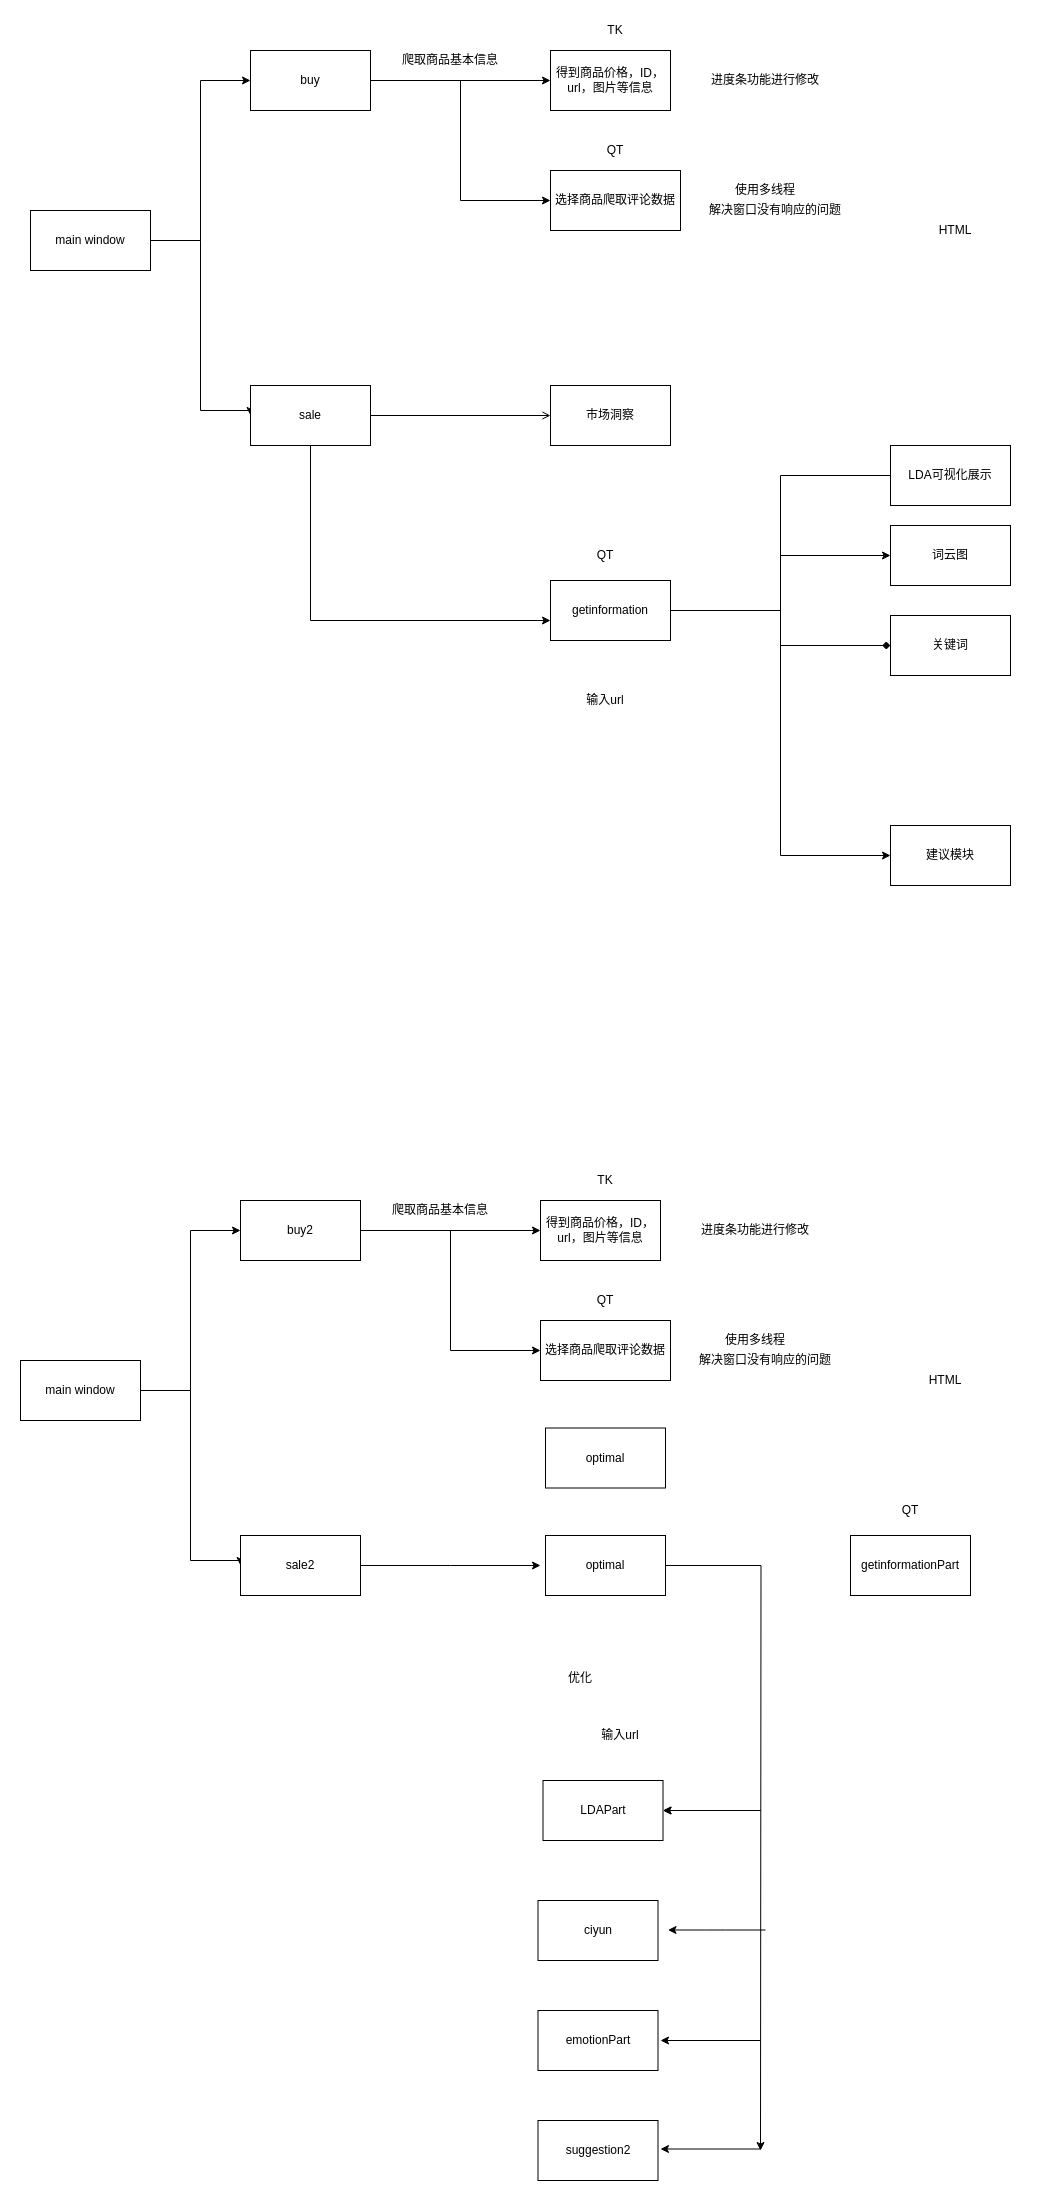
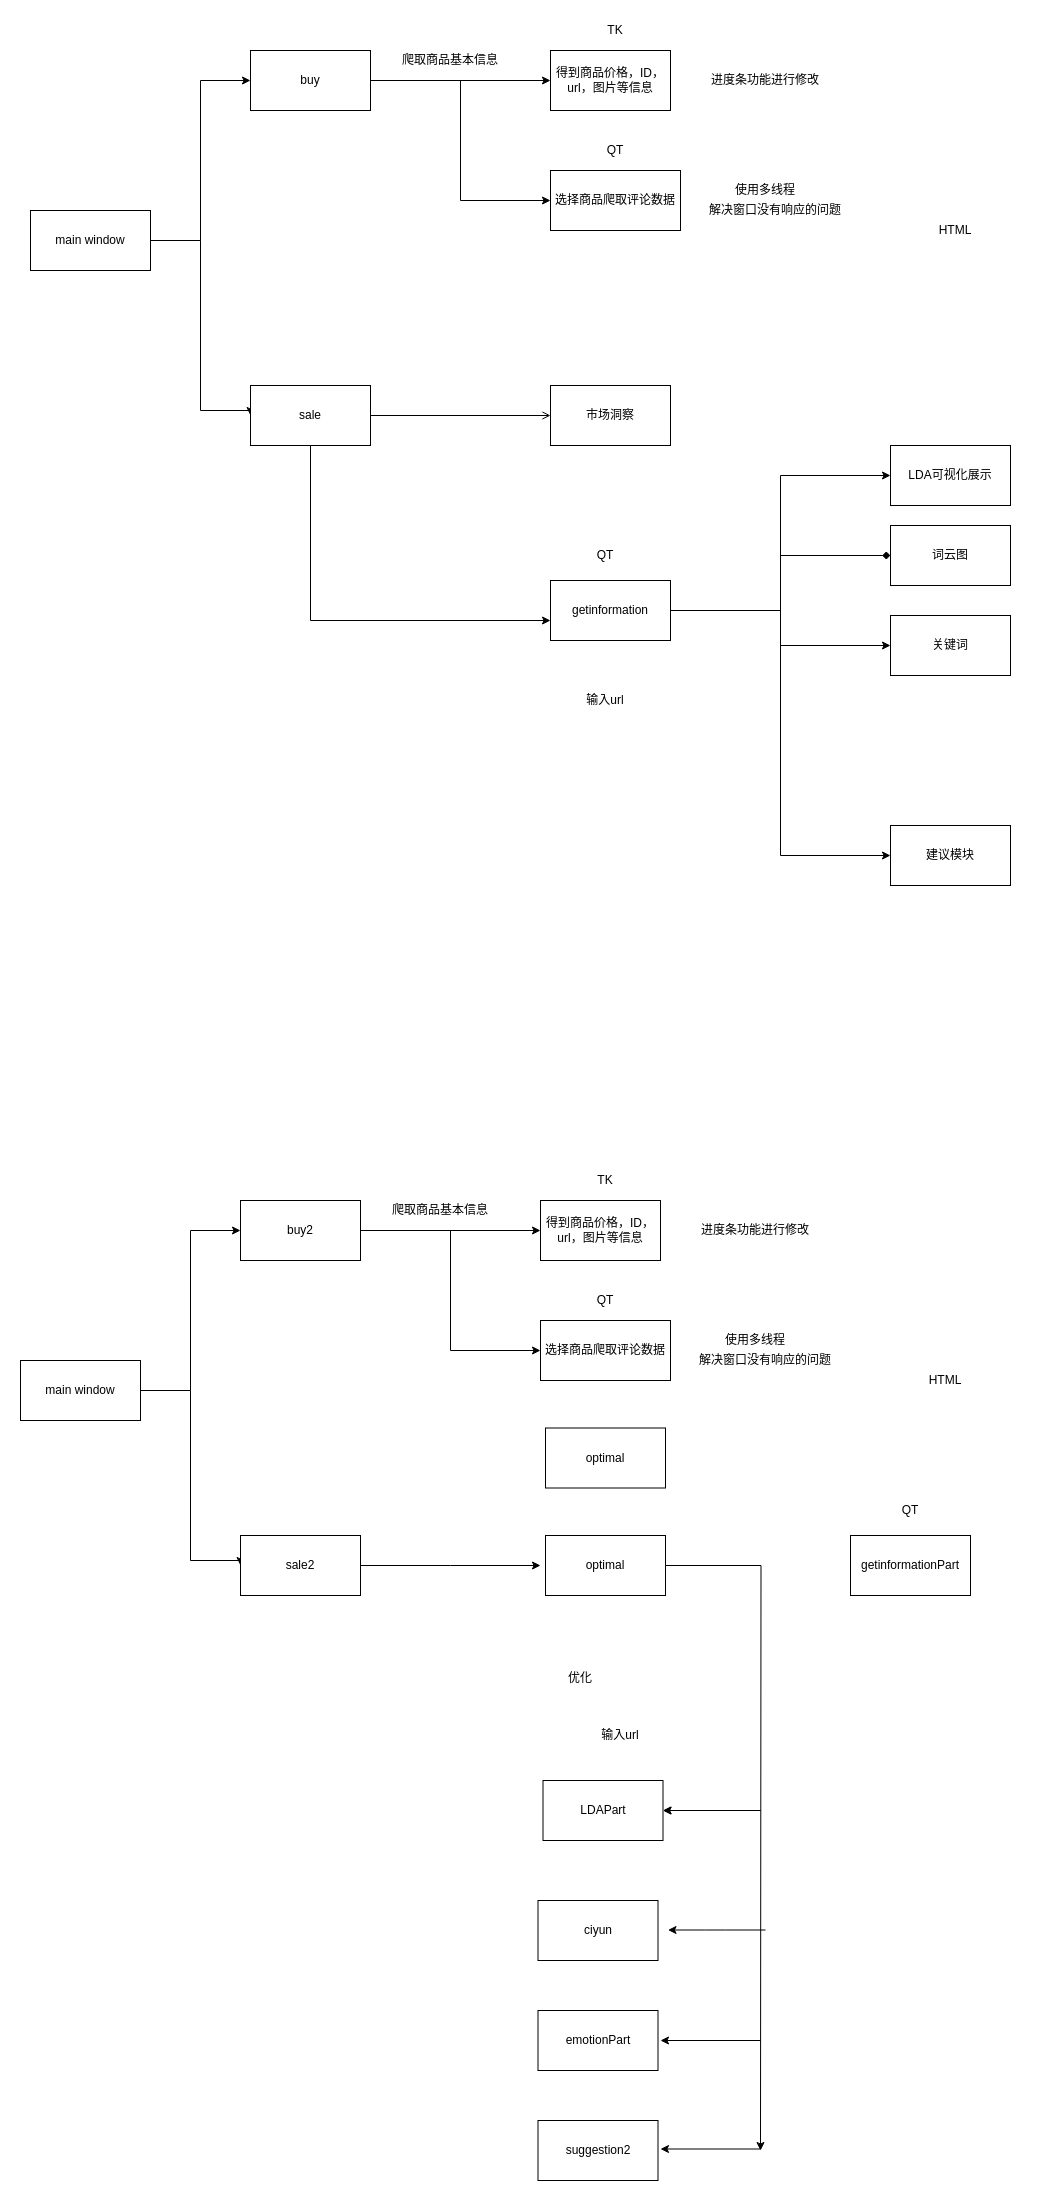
  <mxCell id="0" />
  <mxCell id="1" parent="0" />
  <mxCell id="2" style="edgeStyle=orthogonalEdgeStyle;rounded=0;orthogonalLoop=1;jettySize=auto;html=1;entryX=0;entryY=0.5;entryDx=0;entryDy=0;" parent="1" source="4" target="7" edge="1"><mxGeometry relative="1" as="geometry" /></mxCell>
  <mxCell id="3" style="edgeStyle=orthogonalEdgeStyle;rounded=0;orthogonalLoop=1;jettySize=auto;html=1;entryX=0;entryY=0.5;entryDx=0;entryDy=0;" parent="1" source="4" target="12" edge="1"><mxGeometry relative="1" as="geometry"><Array as="points"><mxPoint x="200" y="240" /><mxPoint x="200" y="410" /><mxPoint x="250" y="410" /></Array></mxGeometry></mxCell>
  <mxCell id="4" value="main window" style="rounded=0;whiteSpace=wrap;html=1;" parent="1" vertex="1"><mxGeometry x="30" y="210" width="120" height="60" as="geometry" /></mxCell>
  <mxCell id="5" style="edgeStyle=orthogonalEdgeStyle;rounded=0;orthogonalLoop=1;jettySize=auto;html=1;entryX=0;entryY=0.5;entryDx=0;entryDy=0;" parent="1" source="7" target="8" edge="1"><mxGeometry relative="1" as="geometry" /></mxCell>
  <mxCell id="6" style="edgeStyle=orthogonalEdgeStyle;rounded=0;orthogonalLoop=1;jettySize=auto;html=1;entryX=0;entryY=0.5;entryDx=0;entryDy=0;" parent="1" source="7" target="23" edge="1"><mxGeometry relative="1" as="geometry" /></mxCell>
  <mxCell id="7" value="buy" style="rounded=0;whiteSpace=wrap;html=1;" parent="1" vertex="1"><mxGeometry x="250" y="50" width="120" height="60" as="geometry" /></mxCell>
  <mxCell id="8" value="得到商品价格，ID，url，图片等信息" style="rounded=0;whiteSpace=wrap;html=1;" parent="1" vertex="1"><mxGeometry x="550" y="50" width="120" height="60" as="geometry" /></mxCell>
  <mxCell id="9" value="爬取商品基本信息" style="text;html=1;strokeColor=none;fillColor=none;align=center;verticalAlign=middle;whiteSpace=wrap;rounded=0;" parent="1" vertex="1"><mxGeometry x="400" y="50" width="100" height="20" as="geometry" /></mxCell>
  <mxCell id="10" value="" style="edgeStyle=orthogonalEdgeStyle;rounded=0;orthogonalLoop=1;jettySize=auto;html=1;" parent="1" source="12" target="17" edge="1"><mxGeometry relative="1" as="geometry"><Array as="points"><mxPoint x="310" y="620" /></Array></mxGeometry></mxCell>
  <mxCell id="11" style="edgeStyle=orthogonalEdgeStyle;rounded=0;orthogonalLoop=1;jettySize=auto;html=1;endArrow=open;" parent="1" source="12" target="31" edge="1"><mxGeometry relative="1" as="geometry" /></mxCell>
  <mxCell id="12" value="sale" style="rounded=0;whiteSpace=wrap;html=1;" parent="1" vertex="1"><mxGeometry x="250" y="385" width="120" height="60" as="geometry" /></mxCell>
- <mxCell id="13" style="edgeStyle=orthogonalEdgeStyle;rounded=0;orthogonalLoop=1;jettySize=auto;html=1;entryX=0;entryY=0.5;entryDx=0;entryDy=0;endArrow=none;" parent="1" source="17" target="19" edge="1"><mxGeometry relative="1" as="geometry" /></mxCell>
- <mxCell id="14" style="edgeStyle=orthogonalEdgeStyle;rounded=0;orthogonalLoop=1;jettySize=auto;html=1;entryX=0;entryY=0.5;entryDx=0;entryDy=0;" parent="1" source="17" target="20" edge="1"><mxGeometry relative="1" as="geometry" /></mxCell>
- <mxCell id="15" style="edgeStyle=orthogonalEdgeStyle;rounded=0;orthogonalLoop=1;jettySize=auto;html=1;entryX=0;entryY=0.5;entryDx=0;entryDy=0;endArrow=diamond;" parent="1" source="17" target="21" edge="1"><mxGeometry relative="1" as="geometry" /></mxCell>
+ <mxCell id="13" style="edgeStyle=orthogonalEdgeStyle;rounded=0;orthogonalLoop=1;jettySize=auto;html=1;entryX=0;entryY=0.5;entryDx=0;entryDy=0;" parent="1" source="17" target="19" edge="1"><mxGeometry relative="1" as="geometry" /></mxCell>
+ <mxCell id="14" style="edgeStyle=orthogonalEdgeStyle;rounded=0;orthogonalLoop=1;jettySize=auto;html=1;entryX=0;entryY=0.5;entryDx=0;entryDy=0;endArrow=diamond;" parent="1" source="17" target="20" edge="1"><mxGeometry relative="1" as="geometry" /></mxCell>
+ <mxCell id="15" style="edgeStyle=orthogonalEdgeStyle;rounded=0;orthogonalLoop=1;jettySize=auto;html=1;entryX=0;entryY=0.5;entryDx=0;entryDy=0;" parent="1" source="17" target="21" edge="1"><mxGeometry relative="1" as="geometry" /></mxCell>
  <mxCell id="16" style="edgeStyle=orthogonalEdgeStyle;rounded=0;orthogonalLoop=1;jettySize=auto;html=1;entryX=0;entryY=0.5;entryDx=0;entryDy=0;" parent="1" source="17" target="22" edge="1"><mxGeometry relative="1" as="geometry" /></mxCell>
  <mxCell id="17" value="getinformation" style="rounded=0;whiteSpace=wrap;html=1;" parent="1" vertex="1"><mxGeometry x="550" y="580" width="120" height="60" as="geometry" /></mxCell>
  <mxCell id="18" value="进度条功能进行修改" style="text;html=1;strokeColor=none;fillColor=none;align=center;verticalAlign=middle;whiteSpace=wrap;rounded=0;" parent="1" vertex="1"><mxGeometry x="700" y="70" width="130" height="20" as="geometry" /></mxCell>
  <mxCell id="19" value="LDA可视化展示" style="rounded=0;whiteSpace=wrap;html=1;" parent="1" vertex="1"><mxGeometry x="890" y="445" width="120" height="60" as="geometry" /></mxCell>
  <mxCell id="20" value="词云图" style="rounded=0;whiteSpace=wrap;html=1;" parent="1" vertex="1"><mxGeometry x="890" y="525" width="120" height="60" as="geometry" /></mxCell>
  <mxCell id="21" value="关键词" style="rounded=0;whiteSpace=wrap;html=1;" parent="1" vertex="1"><mxGeometry x="890" y="615" width="120" height="60" as="geometry" /></mxCell>
  <mxCell id="22" value="建议模块" style="rounded=0;whiteSpace=wrap;html=1;" parent="1" vertex="1"><mxGeometry x="890" y="825" width="120" height="60" as="geometry" /></mxCell>
  <mxCell id="23" value="选择商品爬取评论数据" style="rounded=0;whiteSpace=wrap;html=1;" parent="1" vertex="1"><mxGeometry x="550" y="170" width="130" height="60" as="geometry" /></mxCell>
  <mxCell id="24" value="TK" style="text;html=1;strokeColor=none;fillColor=none;align=center;verticalAlign=middle;whiteSpace=wrap;rounded=0;" parent="1" vertex="1"><mxGeometry x="550" y="20" width="130" height="20" as="geometry" /></mxCell>
  <mxCell id="25" value="QT" style="text;html=1;strokeColor=none;fillColor=none;align=center;verticalAlign=middle;whiteSpace=wrap;rounded=0;" parent="1" vertex="1"><mxGeometry x="550" y="140" width="130" height="20" as="geometry" /></mxCell>
  <mxCell id="26" value="QT" style="text;html=1;strokeColor=none;fillColor=none;align=center;verticalAlign=middle;whiteSpace=wrap;rounded=0;" parent="1" vertex="1"><mxGeometry x="540" y="545" width="130" height="20" as="geometry" /></mxCell>
  <mxCell id="27" value="HTML" style="text;html=1;strokeColor=none;fillColor=none;align=center;verticalAlign=middle;whiteSpace=wrap;rounded=0;" parent="1" vertex="1"><mxGeometry x="890" y="220" width="130" height="20" as="geometry" /></mxCell>
  <mxCell id="28" value="使用多线程" style="text;html=1;strokeColor=none;fillColor=none;align=center;verticalAlign=middle;whiteSpace=wrap;rounded=0;" parent="1" vertex="1"><mxGeometry x="700" y="180" width="130" height="20" as="geometry" /></mxCell>
  <mxCell id="29" value="解决窗口没有响应的问题" style="text;html=1;strokeColor=none;fillColor=none;align=center;verticalAlign=middle;whiteSpace=wrap;rounded=0;" parent="1" vertex="1"><mxGeometry x="700" y="200" width="150" height="20" as="geometry" /></mxCell>
  <mxCell id="30" value="输入url" style="text;html=1;strokeColor=none;fillColor=none;align=center;verticalAlign=middle;whiteSpace=wrap;rounded=0;" parent="1" vertex="1"><mxGeometry x="385" y="655" width="440" height="90" as="geometry" /></mxCell>
  <mxCell id="31" value="市场洞察" style="rounded=0;whiteSpace=wrap;html=1;" parent="1" vertex="1"><mxGeometry x="550" y="385" width="120" height="60" as="geometry" /></mxCell>
  <mxCell id="32" style="edgeStyle=orthogonalEdgeStyle;rounded=0;orthogonalLoop=1;jettySize=auto;html=1;entryX=0;entryY=0.5;entryDx=0;entryDy=0;" parent="1" source="34" target="37" edge="1"><mxGeometry relative="1" as="geometry" /></mxCell>
  <mxCell id="33" style="edgeStyle=orthogonalEdgeStyle;rounded=0;orthogonalLoop=1;jettySize=auto;html=1;entryX=0;entryY=0.5;entryDx=0;entryDy=0;" parent="1" source="34" target="41" edge="1"><mxGeometry relative="1" as="geometry"><Array as="points"><mxPoint x="190" y="1390" /><mxPoint x="190" y="1560" /><mxPoint x="240" y="1560" /></Array></mxGeometry></mxCell>
  <mxCell id="34" value="main window" style="rounded=0;whiteSpace=wrap;html=1;" parent="1" vertex="1"><mxGeometry x="20" y="1360" width="120" height="60" as="geometry" /></mxCell>
  <mxCell id="35" style="edgeStyle=orthogonalEdgeStyle;rounded=0;orthogonalLoop=1;jettySize=auto;html=1;entryX=0;entryY=0.5;entryDx=0;entryDy=0;" parent="1" source="37" target="38" edge="1"><mxGeometry relative="1" as="geometry" /></mxCell>
  <mxCell id="36" style="edgeStyle=orthogonalEdgeStyle;rounded=0;orthogonalLoop=1;jettySize=auto;html=1;entryX=0;entryY=0.5;entryDx=0;entryDy=0;" parent="1" source="37" target="44" edge="1"><mxGeometry relative="1" as="geometry" /></mxCell>
  <mxCell id="37" value="buy2" style="rounded=0;whiteSpace=wrap;html=1;" parent="1" vertex="1"><mxGeometry x="240" y="1200" width="120" height="60" as="geometry" /></mxCell>
  <mxCell id="38" value="得到商品价格，ID，url，图片等信息" style="rounded=0;whiteSpace=wrap;html=1;" parent="1" vertex="1"><mxGeometry x="540" y="1200" width="120" height="60" as="geometry" /></mxCell>
  <mxCell id="39" value="爬取商品基本信息" style="text;html=1;strokeColor=none;fillColor=none;align=center;verticalAlign=middle;whiteSpace=wrap;rounded=0;" parent="1" vertex="1"><mxGeometry x="390" y="1200" width="100" height="20" as="geometry" /></mxCell>
  <mxCell id="40" style="edgeStyle=orthogonalEdgeStyle;rounded=0;orthogonalLoop=1;jettySize=auto;html=1;" parent="1" source="41" edge="1"><mxGeometry relative="1" as="geometry"><mxPoint x="540" y="1565" as="targetPoint" /></mxGeometry></mxCell>
  <mxCell id="41" value="sale2" style="rounded=0;whiteSpace=wrap;html=1;" parent="1" vertex="1"><mxGeometry x="240" y="1535" width="120" height="60" as="geometry" /></mxCell>
  <mxCell id="42" value="getinformationPart" style="rounded=0;whiteSpace=wrap;html=1;" parent="1" vertex="1"><mxGeometry x="850" y="1535" width="120" height="60" as="geometry" /></mxCell>
  <mxCell id="43" value="进度条功能进行修改" style="text;html=1;strokeColor=none;fillColor=none;align=center;verticalAlign=middle;whiteSpace=wrap;rounded=0;" parent="1" vertex="1"><mxGeometry x="690" y="1220" width="130" height="20" as="geometry" /></mxCell>
  <mxCell id="44" value="选择商品爬取评论数据" style="rounded=0;whiteSpace=wrap;html=1;" parent="1" vertex="1"><mxGeometry x="540" y="1320" width="130" height="60" as="geometry" /></mxCell>
  <mxCell id="45" value="TK" style="text;html=1;strokeColor=none;fillColor=none;align=center;verticalAlign=middle;whiteSpace=wrap;rounded=0;" parent="1" vertex="1"><mxGeometry x="540" y="1170" width="130" height="20" as="geometry" /></mxCell>
  <mxCell id="46" value="QT" style="text;html=1;strokeColor=none;fillColor=none;align=center;verticalAlign=middle;whiteSpace=wrap;rounded=0;" parent="1" vertex="1"><mxGeometry x="540" y="1290" width="130" height="20" as="geometry" /></mxCell>
  <mxCell id="47" value="QT" style="text;html=1;strokeColor=none;fillColor=none;align=center;verticalAlign=middle;whiteSpace=wrap;rounded=0;" parent="1" vertex="1"><mxGeometry x="845" y="1500" width="130" height="20" as="geometry" /></mxCell>
  <mxCell id="48" value="HTML" style="text;html=1;strokeColor=none;fillColor=none;align=center;verticalAlign=middle;whiteSpace=wrap;rounded=0;" parent="1" vertex="1"><mxGeometry x="880" y="1370" width="130" height="20" as="geometry" /></mxCell>
  <mxCell id="49" value="使用多线程" style="text;html=1;strokeColor=none;fillColor=none;align=center;verticalAlign=middle;whiteSpace=wrap;rounded=0;" parent="1" vertex="1"><mxGeometry x="690" y="1330" width="130" height="20" as="geometry" /></mxCell>
  <mxCell id="50" value="解决窗口没有响应的问题" style="text;html=1;strokeColor=none;fillColor=none;align=center;verticalAlign=middle;whiteSpace=wrap;rounded=0;" parent="1" vertex="1"><mxGeometry x="690" y="1350" width="150" height="20" as="geometry" /></mxCell>
  <mxCell id="51" value="输入url" style="text;html=1;strokeColor=none;fillColor=none;align=center;verticalAlign=middle;whiteSpace=wrap;rounded=0;" parent="1" vertex="1"><mxGeometry x="400" y="1690" width="440" height="90" as="geometry" /></mxCell>
  <mxCell id="52" style="edgeStyle=orthogonalEdgeStyle;rounded=0;orthogonalLoop=1;jettySize=auto;html=1;" parent="1" source="53" edge="1"><mxGeometry relative="1" as="geometry"><mxPoint x="760" y="2150" as="targetPoint" /></mxGeometry></mxCell>
  <mxCell id="53" value="optimal" style="rounded=0;whiteSpace=wrap;html=1;" parent="1" vertex="1"><mxGeometry x="545" y="1535" width="120" height="60" as="geometry" /></mxCell>
  <mxCell id="54" value="优化" style="text;html=1;strokeColor=none;fillColor=none;align=center;verticalAlign=middle;whiteSpace=wrap;rounded=0;" parent="1" vertex="1"><mxGeometry x="360" y="1633" width="440" height="90" as="geometry" /></mxCell>
  <mxCell id="55" value="LDAPart" style="rounded=0;whiteSpace=wrap;html=1;" parent="1" vertex="1"><mxGeometry x="542.5" y="1780" width="120" height="60" as="geometry" /></mxCell>
  <mxCell id="56" value="ciyun" style="rounded=0;whiteSpace=wrap;html=1;" parent="1" vertex="1"><mxGeometry x="537.5" y="1900" width="120" height="60" as="geometry" /></mxCell>
  <mxCell id="57" value="emotionPart" style="rounded=0;whiteSpace=wrap;html=1;" parent="1" vertex="1"><mxGeometry x="537.5" y="2010" width="120" height="60" as="geometry" /></mxCell>
  <mxCell id="58" value="" style="endArrow=classic;html=1;entryX=1;entryY=0.5;entryDx=0;entryDy=0;" parent="1" target="55" edge="1"><mxGeometry width="50" height="50" relative="1" as="geometry"><mxPoint x="760" y="1810" as="sourcePoint" /><mxPoint x="730" y="1770" as="targetPoint" /></mxGeometry></mxCell>
  <mxCell id="59" value="" style="endArrow=classic;html=1;entryX=1;entryY=0.5;entryDx=0;entryDy=0;" parent="1" target="55" edge="1"><mxGeometry width="50" height="50" relative="1" as="geometry"><mxPoint x="760" y="1810" as="sourcePoint" /><mxPoint x="662.5" y="1810" as="targetPoint" /><Array as="points"><mxPoint x="710" y="1810" /></Array></mxGeometry></mxCell>
  <mxCell id="60" value="" style="endArrow=classic;html=1;entryX=1;entryY=0.5;entryDx=0;entryDy=0;" parent="1" edge="1"><mxGeometry width="50" height="50" relative="1" as="geometry"><mxPoint x="765" y="1929.5" as="sourcePoint" /><mxPoint x="667.5" y="1929.5" as="targetPoint" /><Array as="points"><mxPoint x="715" y="1929.5" /></Array></mxGeometry></mxCell>
  <mxCell id="61" value="" style="endArrow=classic;html=1;" parent="1" edge="1"><mxGeometry width="50" height="50" relative="1" as="geometry"><mxPoint x="760" y="2040" as="sourcePoint" /><mxPoint x="660" y="2040" as="targetPoint" /><Array as="points" /></mxGeometry></mxCell>
  <mxCell id="62" value="optimal" style="rounded=0;whiteSpace=wrap;html=1;" parent="1" vertex="1"><mxGeometry x="545" y="1427.5" width="120" height="60" as="geometry" /></mxCell>
  <mxCell id="63" value="suggestion2" style="rounded=0;whiteSpace=wrap;html=1;" parent="1" vertex="1"><mxGeometry x="537.5" y="2120" width="120" height="60" as="geometry" /></mxCell>
  <mxCell id="64" value="" style="endArrow=classic;html=1;" parent="1" edge="1"><mxGeometry width="50" height="50" relative="1" as="geometry"><mxPoint x="760" y="2148.5" as="sourcePoint" /><mxPoint x="660" y="2148.5" as="targetPoint" /><Array as="points" /></mxGeometry></mxCell>
